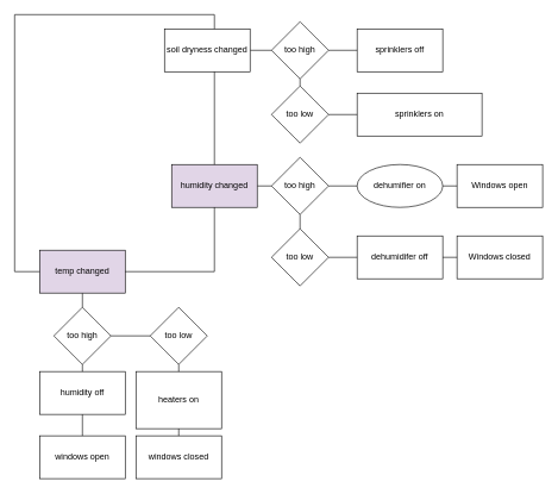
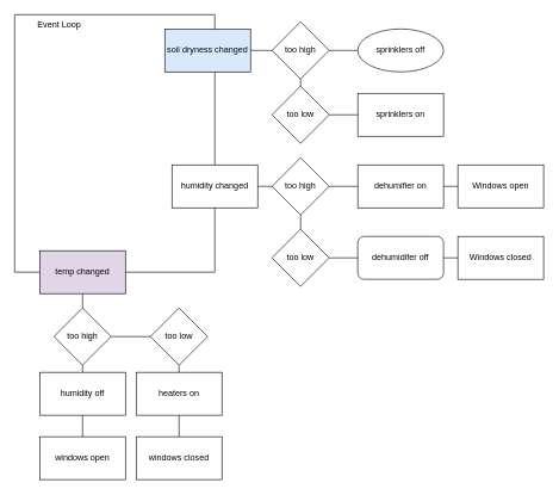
  <mxCell id="0" />
  <mxCell id="1" parent="0" />
  <mxCell id="2" value="too high" style="rhombus;whiteSpace=wrap;html=1;" vertex="1" parent="1"><mxGeometry x="380" y="30" width="80" height="80" as="geometry" /></mxCell>
- <mxCell id="3" value="sprinklers off" style="rounded=0;whiteSpace=wrap;html=1;" vertex="1" parent="1"><mxGeometry x="500" y="40" width="120" height="60" as="geometry" /></mxCell>
+ <mxCell id="3" value="sprinklers off" style="ellipse;whiteSpace=wrap;html=1;" vertex="1" parent="1"><mxGeometry x="500" y="40" width="120" height="60" as="geometry" /></mxCell>
  <mxCell id="4" value="" style="endArrow=none;html=1;rounded=0;entryX=1;entryY=0.5;entryDx=0;entryDy=0;exitX=0;exitY=0.5;exitDx=0;exitDy=0;" edge="1" parent="1" source="2" target="28"><mxGeometry width="50" height="50" relative="1" as="geometry"><mxPoint x="290" y="280" as="sourcePoint" /><mxPoint x="340" y="230" as="targetPoint" /></mxGeometry></mxCell>
  <mxCell id="5" value="" style="endArrow=none;html=1;rounded=0;entryX=0;entryY=0.5;entryDx=0;entryDy=0;exitX=1;exitY=0.5;exitDx=0;exitDy=0;" edge="1" parent="1" source="2" target="3"><mxGeometry width="50" height="50" relative="1" as="geometry"><mxPoint x="290" y="280" as="sourcePoint" /><mxPoint x="340" y="230" as="targetPoint" /></mxGeometry></mxCell>
  <mxCell id="6" value="too low" style="rhombus;whiteSpace=wrap;html=1;" vertex="1" parent="1"><mxGeometry x="380" y="120" width="80" height="80" as="geometry" /></mxCell>
  <mxCell id="7" value="" style="endArrow=none;html=1;rounded=0;entryX=0.5;entryY=1;entryDx=0;entryDy=0;exitX=0.5;exitY=0;exitDx=0;exitDy=0;" edge="1" parent="1" source="6" target="2"><mxGeometry width="50" height="50" relative="1" as="geometry"><mxPoint x="290" y="280" as="sourcePoint" /><mxPoint x="340" y="230" as="targetPoint" /></mxGeometry></mxCell>
- <mxCell id="8" value="sprinklers on" style="rounded=0;whiteSpace=wrap;html=1;" vertex="1" parent="1"><mxGeometry x="500" y="130" width="175" height="60" as="geometry" /></mxCell>
+ <mxCell id="8" value="sprinklers on" style="rounded=0;whiteSpace=wrap;html=1;" vertex="1" parent="1"><mxGeometry x="500" y="130" width="120" height="60" as="geometry" /></mxCell>
  <mxCell id="9" value="" style="endArrow=none;html=1;rounded=0;exitX=1;exitY=0.5;exitDx=0;exitDy=0;entryX=0;entryY=0.5;entryDx=0;entryDy=0;" edge="1" parent="1" source="6" target="8"><mxGeometry width="50" height="50" relative="1" as="geometry"><mxPoint x="540" y="290" as="sourcePoint" /><mxPoint x="590" y="240" as="targetPoint" /></mxGeometry></mxCell>
  <mxCell id="10" value="too high" style="rhombus;whiteSpace=wrap;html=1;" vertex="1" parent="1"><mxGeometry x="380" y="220" width="80" height="80" as="geometry" /></mxCell>
  <mxCell id="11" value="" style="endArrow=none;html=1;rounded=0;entryX=0;entryY=0.5;entryDx=0;entryDy=0;exitX=1;exitY=0.5;exitDx=0;exitDy=0;" edge="1" parent="1" target="10" source="27"><mxGeometry width="50" height="50" relative="1" as="geometry"><mxPoint x="350" y="280" as="sourcePoint" /><mxPoint x="340" y="230" as="targetPoint" /></mxGeometry></mxCell>
- <mxCell id="12" value="dehumifier on" style="ellipse;whiteSpace=wrap;html=1;" vertex="1" parent="1"><mxGeometry x="500" y="230" width="120" height="60" as="geometry" /></mxCell>
+ <mxCell id="12" value="dehumifier on" style="rounded=0;whiteSpace=wrap;html=1;" vertex="1" parent="1"><mxGeometry x="500" y="230" width="120" height="60" as="geometry" /></mxCell>
  <mxCell id="13" value="" style="endArrow=none;html=1;rounded=0;exitX=1;exitY=0.5;exitDx=0;exitDy=0;entryX=0;entryY=0.5;entryDx=0;entryDy=0;" edge="1" parent="1" source="10" target="12"><mxGeometry width="50" height="50" relative="1" as="geometry"><mxPoint x="480" y="400" as="sourcePoint" /><mxPoint x="530" y="350" as="targetPoint" /></mxGeometry></mxCell>
  <mxCell id="14" value="too low" style="rhombus;whiteSpace=wrap;html=1;" vertex="1" parent="1"><mxGeometry x="380" y="320" width="80" height="80" as="geometry" /></mxCell>
  <mxCell id="15" value="" style="endArrow=none;html=1;rounded=0;exitX=0.5;exitY=0;exitDx=0;exitDy=0;" edge="1" parent="1" source="14" target="10"><mxGeometry width="50" height="50" relative="1" as="geometry"><mxPoint x="290" y="280" as="sourcePoint" /><mxPoint x="340" y="230" as="targetPoint" /></mxGeometry></mxCell>
- <mxCell id="16" value="dehumidifer off" style="rounded=0;whiteSpace=wrap;html=1;" vertex="1" parent="1"><mxGeometry x="500" y="330" width="120" height="60" as="geometry" /></mxCell>
+ <mxCell id="16" value="dehumidifer off" style="whiteSpace=wrap;html=1;rounded=1;" vertex="1" parent="1"><mxGeometry x="500" y="330" width="120" height="60" as="geometry" /></mxCell>
  <mxCell id="17" value="" style="endArrow=none;html=1;rounded=0;entryX=0;entryY=0.5;entryDx=0;entryDy=0;exitX=1;exitY=0.5;exitDx=0;exitDy=0;" edge="1" parent="1" source="14" target="16"><mxGeometry width="50" height="50" relative="1" as="geometry"><mxPoint x="480" y="480" as="sourcePoint" /><mxPoint x="530" y="430" as="targetPoint" /></mxGeometry></mxCell>
  <mxCell id="18" value="too high" style="rhombus;whiteSpace=wrap;html=1;" vertex="1" parent="1"><mxGeometry x="75" y="430" width="80" height="80" as="geometry" /></mxCell>
  <mxCell id="19" value="too low" style="rhombus;whiteSpace=wrap;html=1;" vertex="1" parent="1"><mxGeometry x="210" y="430" width="80" height="80" as="geometry" /></mxCell>
  <mxCell id="20" value="humidity off" style="rounded=0;whiteSpace=wrap;html=1;" vertex="1" parent="1"><mxGeometry x="55" y="520" width="120" height="60" as="geometry" /></mxCell>
- <mxCell id="21" value="heaters on" style="rounded=0;whiteSpace=wrap;html=1;" vertex="1" parent="1"><mxGeometry x="190" y="520" width="120" height="80" as="geometry" /></mxCell>
+ <mxCell id="21" value="heaters on" style="rounded=0;whiteSpace=wrap;html=1;" vertex="1" parent="1"><mxGeometry x="190" y="520" width="120" height="60" as="geometry" /></mxCell>
  <mxCell id="22" value="" style="endArrow=none;html=1;rounded=0;entryX=0.5;entryY=1;entryDx=0;entryDy=0;" edge="1" parent="1" source="18" target="30"><mxGeometry width="50" height="50" relative="1" as="geometry"><mxPoint x="290" y="480" as="sourcePoint" /><mxPoint x="340" y="430" as="targetPoint" /></mxGeometry></mxCell>
  <mxCell id="23" value="" style="endArrow=none;html=1;rounded=0;entryX=0.5;entryY=1;entryDx=0;entryDy=0;exitX=0.5;exitY=0;exitDx=0;exitDy=0;" edge="1" parent="1" source="20" target="18"><mxGeometry width="50" height="50" relative="1" as="geometry"><mxPoint x="-50" y="560" as="sourcePoint" /><mxPoint x="0" y="510" as="targetPoint" /></mxGeometry></mxCell>
  <mxCell id="24" value="" style="endArrow=none;html=1;rounded=0;exitX=1;exitY=0.5;exitDx=0;exitDy=0;entryX=0;entryY=0.5;entryDx=0;entryDy=0;" edge="1" parent="1" source="18" target="19"><mxGeometry width="50" height="50" relative="1" as="geometry"><mxPoint x="170" y="560" as="sourcePoint" /><mxPoint x="220" y="510" as="targetPoint" /></mxGeometry></mxCell>
  <mxCell id="25" value="" style="endArrow=none;html=1;rounded=0;entryX=0.5;entryY=1;entryDx=0;entryDy=0;exitX=0.5;exitY=0;exitDx=0;exitDy=0;" edge="1" parent="1" source="21" target="19"><mxGeometry width="50" height="50" relative="1" as="geometry"><mxPoint x="350" y="550" as="sourcePoint" /><mxPoint x="400" y="500" as="targetPoint" /></mxGeometry></mxCell>
  <mxCell id="26" value="" style="swimlane;startSize=0;" vertex="1" parent="1"><mxGeometry x="20" y="20" width="280" height="360" as="geometry"><mxRectangle x="130" y="40" width="50" height="40" as="alternateBounds" /></mxGeometry></mxCell>
- <mxCell id="27" value="humidity changed" style="rounded=0;whiteSpace=wrap;html=1;fillColor=#e1d5e7;" vertex="1" parent="26"><mxGeometry x="220" y="210" width="120" height="60" as="geometry" /></mxCell>
- <mxCell id="28" value="soil dryness changed" style="rounded=0;whiteSpace=wrap;html=1;" vertex="1" parent="26"><mxGeometry x="210" y="20" width="120" height="60" as="geometry" /></mxCell>
+ <mxCell id="27" value="humidity changed" style="rounded=0;whiteSpace=wrap;html=1;" vertex="1" parent="26"><mxGeometry x="220" y="210" width="120" height="60" as="geometry" /></mxCell>
+ <mxCell id="28" value="soil dryness changed" style="rounded=0;whiteSpace=wrap;html=1;fillColor=#dae8fc;" vertex="1" parent="26"><mxGeometry x="210" y="20" width="120" height="60" as="geometry" /></mxCell>
+ <mxCell id="29" value="Event Loop" style="text;html=1;align=center;verticalAlign=middle;whiteSpace=wrap;rounded=0;" vertex="1" parent="26"><mxGeometry x="20" width="85" height="30" as="geometry" /></mxCell>
  <mxCell id="30" value="temp changed" style="rounded=0;whiteSpace=wrap;html=1;fillColor=#e1d5e7;" vertex="1" parent="1"><mxGeometry x="55" y="350" width="120" height="60" as="geometry" /></mxCell>
  <mxCell id="31" value="windows open" style="rounded=0;whiteSpace=wrap;html=1;" vertex="1" parent="1"><mxGeometry x="55" y="610" width="120" height="60" as="geometry" /></mxCell>
  <mxCell id="32" value="" style="endArrow=none;html=1;rounded=0;exitX=0.5;exitY=1;exitDx=0;exitDy=0;entryX=0.5;entryY=0;entryDx=0;entryDy=0;" edge="1" parent="1" source="20" target="31"><mxGeometry width="50" height="50" relative="1" as="geometry"><mxPoint x="290" y="480" as="sourcePoint" /><mxPoint x="340" y="430" as="targetPoint" /></mxGeometry></mxCell>
  <mxCell id="33" value="windows closed" style="rounded=0;whiteSpace=wrap;html=1;" vertex="1" parent="1"><mxGeometry x="190" y="610" width="120" height="60" as="geometry" /></mxCell>
  <mxCell id="34" value="" style="endArrow=none;html=1;rounded=0;exitX=0.5;exitY=1;exitDx=0;exitDy=0;entryX=0.5;entryY=0;entryDx=0;entryDy=0;" edge="1" parent="1" source="21" target="33"><mxGeometry width="50" height="50" relative="1" as="geometry"><mxPoint x="290" y="480" as="sourcePoint" /><mxPoint x="340" y="430" as="targetPoint" /></mxGeometry></mxCell>
  <mxCell id="35" value="Windows open" style="rounded=0;whiteSpace=wrap;html=1;" vertex="1" parent="1"><mxGeometry x="640" y="230" width="120" height="60" as="geometry" /></mxCell>
  <mxCell id="36" value="" style="endArrow=none;html=1;rounded=0;entryX=0;entryY=0.5;entryDx=0;entryDy=0;exitX=1;exitY=0.5;exitDx=0;exitDy=0;" edge="1" parent="1" source="12" target="35"><mxGeometry width="50" height="50" relative="1" as="geometry"><mxPoint x="290" y="380" as="sourcePoint" /><mxPoint x="340" y="330" as="targetPoint" /></mxGeometry></mxCell>
  <mxCell id="37" value="Windows closed" style="rounded=0;whiteSpace=wrap;html=1;" vertex="1" parent="1"><mxGeometry x="640" y="330" width="120" height="60" as="geometry" /></mxCell>
  <mxCell id="38" value="" style="endArrow=none;html=1;rounded=0;exitX=1;exitY=0.5;exitDx=0;exitDy=0;" edge="1" parent="1" source="16"><mxGeometry width="50" height="50" relative="1" as="geometry"><mxPoint x="590" y="410" as="sourcePoint" /><mxPoint x="640" y="360" as="targetPoint" /></mxGeometry></mxCell>
